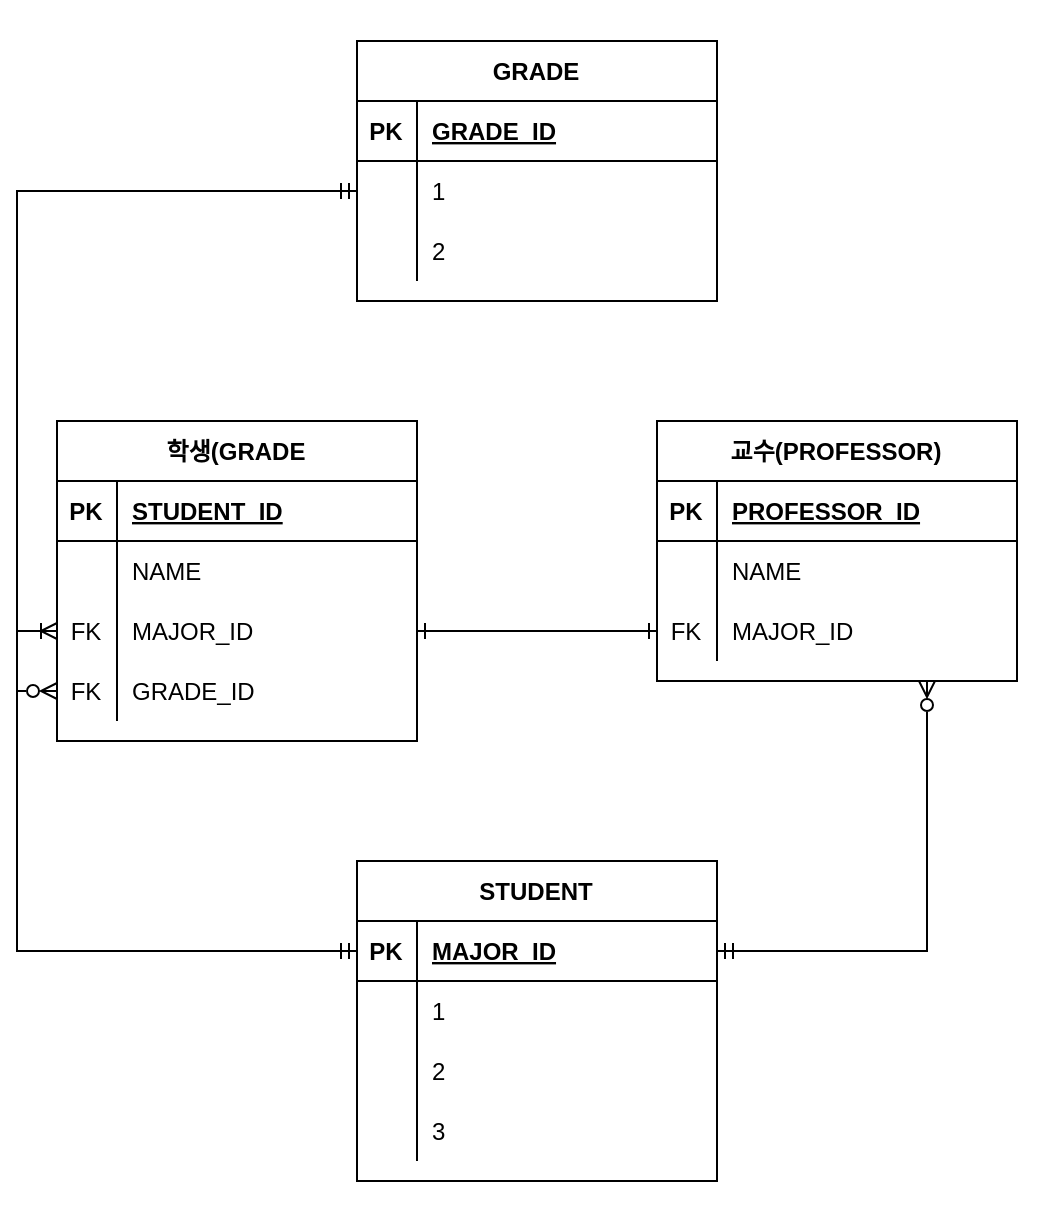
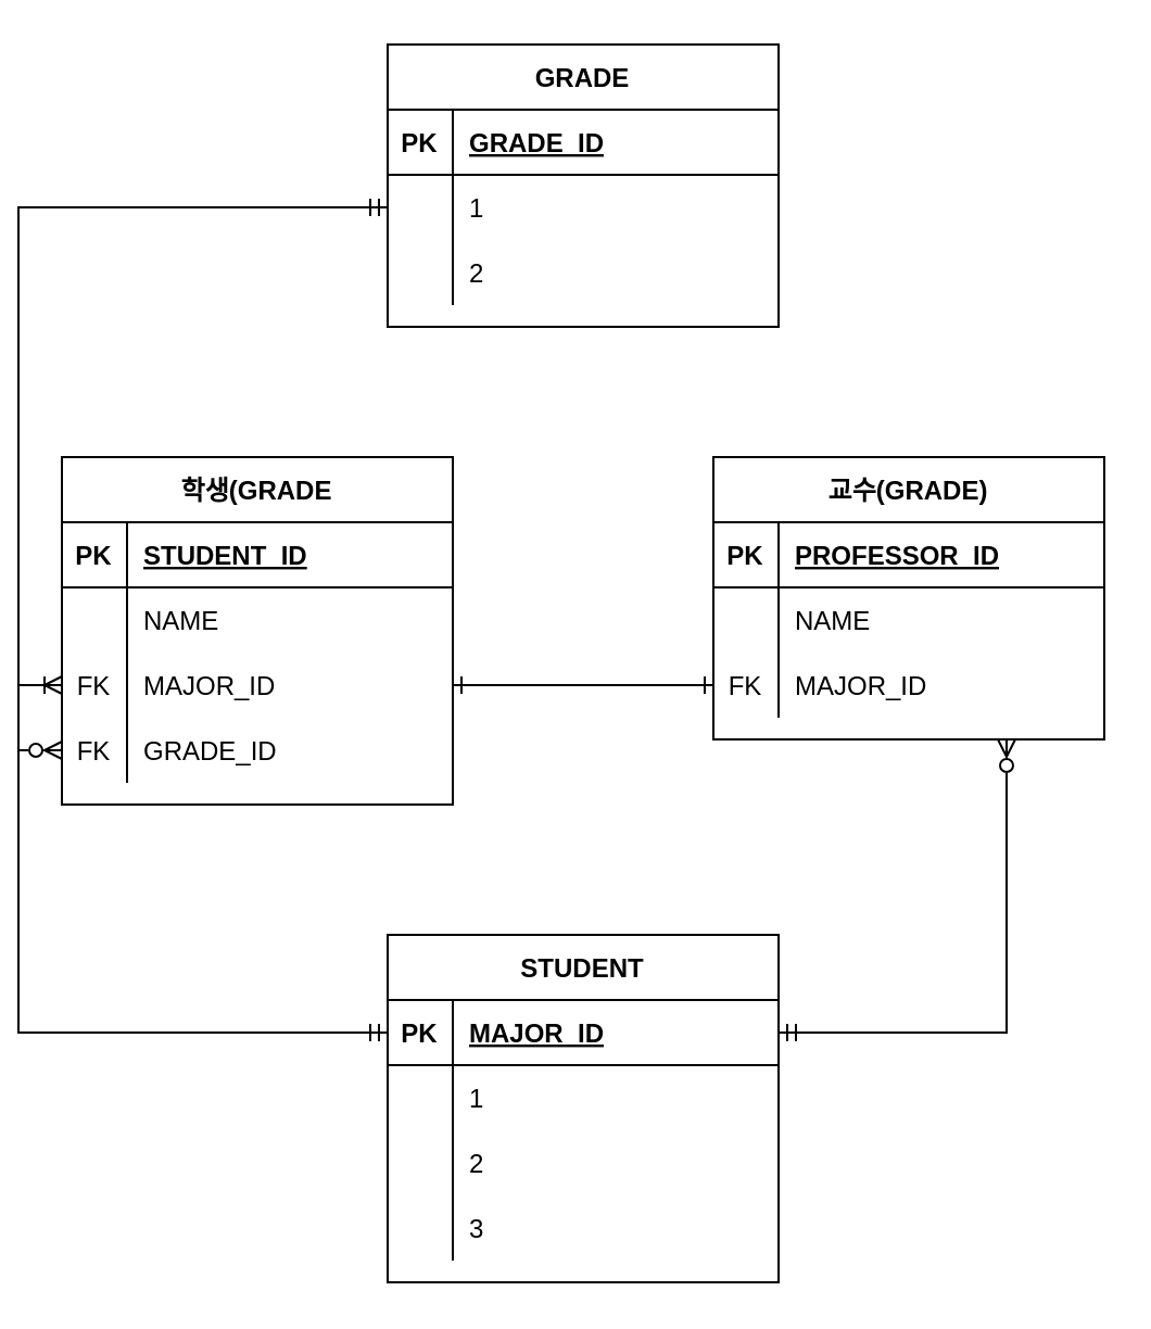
  <mxCell id="0" />
  <mxCell id="1" parent="0" />
  <mxCell id="2" value="학생(GRADE" style="shape=table;startSize=30;container=1;collapsible=1;childLayout=tableLayout;fixedRows=1;rowLines=0;fontStyle=1;align=center;resizeLast=1;" parent="1" vertex="1"><mxGeometry x="20" y="210" width="180" height="160" as="geometry" /></mxCell>
  <mxCell id="3" value="" style="shape=tableRow;horizontal=0;startSize=0;swimlaneHead=0;swimlaneBody=0;fillColor=none;collapsible=0;dropTarget=0;points=[[0,0.5],[1,0.5]];portConstraint=eastwest;top=0;left=0;right=0;bottom=1;" parent="2" vertex="1"><mxGeometry y="30" width="180" height="30" as="geometry" /></mxCell>
  <mxCell id="4" value="PK" style="shape=partialRectangle;connectable=0;fillColor=none;top=0;left=0;bottom=0;right=0;fontStyle=1;overflow=hidden;" parent="3" vertex="1"><mxGeometry width="30" height="30" as="geometry"><mxRectangle width="30" height="30" as="alternateBounds" /></mxGeometry></mxCell>
  <mxCell id="5" value="STUDENT_ID" style="shape=partialRectangle;connectable=0;fillColor=none;top=0;left=0;bottom=0;right=0;align=left;spacingLeft=6;fontStyle=5;overflow=hidden;" parent="3" vertex="1"><mxGeometry x="30" width="150" height="30" as="geometry"><mxRectangle width="150" height="30" as="alternateBounds" /></mxGeometry></mxCell>
  <mxCell id="6" value="" style="shape=tableRow;horizontal=0;startSize=0;swimlaneHead=0;swimlaneBody=0;fillColor=none;collapsible=0;dropTarget=0;points=[[0,0.5],[1,0.5]];portConstraint=eastwest;top=0;left=0;right=0;bottom=0;" parent="2" vertex="1"><mxGeometry y="60" width="180" height="30" as="geometry" /></mxCell>
  <mxCell id="7" value="" style="shape=partialRectangle;connectable=0;fillColor=none;top=0;left=0;bottom=0;right=0;editable=1;overflow=hidden;" parent="6" vertex="1"><mxGeometry width="30" height="30" as="geometry"><mxRectangle width="30" height="30" as="alternateBounds" /></mxGeometry></mxCell>
  <mxCell id="8" value="NAME" style="shape=partialRectangle;connectable=0;fillColor=none;top=0;left=0;bottom=0;right=0;align=left;spacingLeft=6;overflow=hidden;" parent="6" vertex="1"><mxGeometry x="30" width="150" height="30" as="geometry"><mxRectangle width="150" height="30" as="alternateBounds" /></mxGeometry></mxCell>
  <mxCell id="9" value="" style="shape=tableRow;horizontal=0;startSize=0;swimlaneHead=0;swimlaneBody=0;fillColor=none;collapsible=0;dropTarget=0;points=[[0,0.5],[1,0.5]];portConstraint=eastwest;top=0;left=0;right=0;bottom=0;" parent="2" vertex="1"><mxGeometry y="90" width="180" height="30" as="geometry" /></mxCell>
  <mxCell id="10" value="FK" style="shape=partialRectangle;connectable=0;fillColor=none;top=0;left=0;bottom=0;right=0;editable=1;overflow=hidden;" parent="9" vertex="1"><mxGeometry width="30" height="30" as="geometry"><mxRectangle width="30" height="30" as="alternateBounds" /></mxGeometry></mxCell>
  <mxCell id="11" value="MAJOR_ID" style="shape=partialRectangle;connectable=0;fillColor=none;top=0;left=0;bottom=0;right=0;align=left;spacingLeft=6;overflow=hidden;" parent="9" vertex="1"><mxGeometry x="30" width="150" height="30" as="geometry"><mxRectangle width="150" height="30" as="alternateBounds" /></mxGeometry></mxCell>
  <mxCell id="12" value="" style="shape=tableRow;horizontal=0;startSize=0;swimlaneHead=0;swimlaneBody=0;fillColor=none;collapsible=0;dropTarget=0;points=[[0,0.5],[1,0.5]];portConstraint=eastwest;top=0;left=0;right=0;bottom=0;" parent="2" vertex="1"><mxGeometry y="120" width="180" height="30" as="geometry" /></mxCell>
  <mxCell id="13" value="FK" style="shape=partialRectangle;connectable=0;fillColor=none;top=0;left=0;bottom=0;right=0;editable=1;overflow=hidden;" parent="12" vertex="1"><mxGeometry width="30" height="30" as="geometry"><mxRectangle width="30" height="30" as="alternateBounds" /></mxGeometry></mxCell>
  <mxCell id="14" value="GRADE_ID" style="shape=partialRectangle;connectable=0;fillColor=none;top=0;left=0;bottom=0;right=0;align=left;spacingLeft=6;overflow=hidden;" parent="12" vertex="1"><mxGeometry x="30" width="150" height="30" as="geometry"><mxRectangle width="150" height="30" as="alternateBounds" /></mxGeometry></mxCell>
- <mxCell id="15" value="교수(PROFESSOR)" style="shape=table;startSize=30;container=1;collapsible=1;childLayout=tableLayout;fixedRows=1;rowLines=0;fontStyle=1;align=center;resizeLast=1;" parent="1" vertex="1"><mxGeometry x="320" y="210" width="180" height="130" as="geometry" /></mxCell>
+ <mxCell id="15" value="교수(GRADE)" style="shape=table;startSize=30;container=1;collapsible=1;childLayout=tableLayout;fixedRows=1;rowLines=0;fontStyle=1;align=center;resizeLast=1;" parent="1" vertex="1"><mxGeometry x="320" y="210" width="180" height="130" as="geometry" /></mxCell>
  <mxCell id="16" value="" style="shape=tableRow;horizontal=0;startSize=0;swimlaneHead=0;swimlaneBody=0;fillColor=none;collapsible=0;dropTarget=0;points=[[0,0.5],[1,0.5]];portConstraint=eastwest;top=0;left=0;right=0;bottom=1;" parent="15" vertex="1"><mxGeometry y="30" width="180" height="30" as="geometry" /></mxCell>
  <mxCell id="17" value="PK" style="shape=partialRectangle;connectable=0;fillColor=none;top=0;left=0;bottom=0;right=0;fontStyle=1;overflow=hidden;" parent="16" vertex="1"><mxGeometry width="30" height="30" as="geometry"><mxRectangle width="30" height="30" as="alternateBounds" /></mxGeometry></mxCell>
  <mxCell id="18" value="PROFESSOR_ID" style="shape=partialRectangle;connectable=0;fillColor=none;top=0;left=0;bottom=0;right=0;align=left;spacingLeft=6;fontStyle=5;overflow=hidden;" parent="16" vertex="1"><mxGeometry x="30" width="150" height="30" as="geometry"><mxRectangle width="150" height="30" as="alternateBounds" /></mxGeometry></mxCell>
  <mxCell id="19" value="" style="shape=tableRow;horizontal=0;startSize=0;swimlaneHead=0;swimlaneBody=0;fillColor=none;collapsible=0;dropTarget=0;points=[[0,0.5],[1,0.5]];portConstraint=eastwest;top=0;left=0;right=0;bottom=0;" parent="15" vertex="1"><mxGeometry y="60" width="180" height="30" as="geometry" /></mxCell>
  <mxCell id="20" value="" style="shape=partialRectangle;connectable=0;fillColor=none;top=0;left=0;bottom=0;right=0;editable=1;overflow=hidden;" parent="19" vertex="1"><mxGeometry width="30" height="30" as="geometry"><mxRectangle width="30" height="30" as="alternateBounds" /></mxGeometry></mxCell>
  <mxCell id="21" value="NAME" style="shape=partialRectangle;connectable=0;fillColor=none;top=0;left=0;bottom=0;right=0;align=left;spacingLeft=6;overflow=hidden;" parent="19" vertex="1"><mxGeometry x="30" width="150" height="30" as="geometry"><mxRectangle width="150" height="30" as="alternateBounds" /></mxGeometry></mxCell>
  <mxCell id="22" value="" style="shape=tableRow;horizontal=0;startSize=0;swimlaneHead=0;swimlaneBody=0;fillColor=none;collapsible=0;dropTarget=0;points=[[0,0.5],[1,0.5]];portConstraint=eastwest;top=0;left=0;right=0;bottom=0;" parent="15" vertex="1"><mxGeometry y="90" width="180" height="30" as="geometry" /></mxCell>
  <mxCell id="23" value="FK" style="shape=partialRectangle;connectable=0;fillColor=none;top=0;left=0;bottom=0;right=0;editable=1;overflow=hidden;" parent="22" vertex="1"><mxGeometry width="30" height="30" as="geometry"><mxRectangle width="30" height="30" as="alternateBounds" /></mxGeometry></mxCell>
  <mxCell id="24" value="MAJOR_ID" style="shape=partialRectangle;connectable=0;fillColor=none;top=0;left=0;bottom=0;right=0;align=left;spacingLeft=6;overflow=hidden;" parent="22" vertex="1"><mxGeometry x="30" width="150" height="30" as="geometry"><mxRectangle width="150" height="30" as="alternateBounds" /></mxGeometry></mxCell>
  <mxCell id="25" value="STUDENT" style="shape=table;startSize=30;container=1;collapsible=1;childLayout=tableLayout;fixedRows=1;rowLines=0;fontStyle=1;align=center;resizeLast=1;" parent="1" vertex="1"><mxGeometry x="170" y="430" width="180" height="160" as="geometry" /></mxCell>
  <mxCell id="26" value="" style="shape=tableRow;horizontal=0;startSize=0;swimlaneHead=0;swimlaneBody=0;fillColor=none;collapsible=0;dropTarget=0;points=[[0,0.5],[1,0.5]];portConstraint=eastwest;top=0;left=0;right=0;bottom=1;" parent="25" vertex="1"><mxGeometry y="30" width="180" height="30" as="geometry" /></mxCell>
  <mxCell id="27" value="PK" style="shape=partialRectangle;connectable=0;fillColor=none;top=0;left=0;bottom=0;right=0;fontStyle=1;overflow=hidden;" parent="26" vertex="1"><mxGeometry width="30" height="30" as="geometry"><mxRectangle width="30" height="30" as="alternateBounds" /></mxGeometry></mxCell>
  <mxCell id="28" value="MAJOR_ID" style="shape=partialRectangle;connectable=0;fillColor=none;top=0;left=0;bottom=0;right=0;align=left;spacingLeft=6;fontStyle=5;overflow=hidden;" parent="26" vertex="1"><mxGeometry x="30" width="150" height="30" as="geometry"><mxRectangle width="150" height="30" as="alternateBounds" /></mxGeometry></mxCell>
  <mxCell id="29" value="" style="shape=tableRow;horizontal=0;startSize=0;swimlaneHead=0;swimlaneBody=0;fillColor=none;collapsible=0;dropTarget=0;points=[[0,0.5],[1,0.5]];portConstraint=eastwest;top=0;left=0;right=0;bottom=0;" parent="25" vertex="1"><mxGeometry y="60" width="180" height="30" as="geometry" /></mxCell>
  <mxCell id="30" value="" style="shape=partialRectangle;connectable=0;fillColor=none;top=0;left=0;bottom=0;right=0;editable=1;overflow=hidden;" parent="29" vertex="1"><mxGeometry width="30" height="30" as="geometry"><mxRectangle width="30" height="30" as="alternateBounds" /></mxGeometry></mxCell>
  <mxCell id="31" value="1" style="shape=partialRectangle;connectable=0;fillColor=none;top=0;left=0;bottom=0;right=0;align=left;spacingLeft=6;overflow=hidden;" parent="29" vertex="1"><mxGeometry x="30" width="150" height="30" as="geometry"><mxRectangle width="150" height="30" as="alternateBounds" /></mxGeometry></mxCell>
  <mxCell id="32" value="" style="shape=tableRow;horizontal=0;startSize=0;swimlaneHead=0;swimlaneBody=0;fillColor=none;collapsible=0;dropTarget=0;points=[[0,0.5],[1,0.5]];portConstraint=eastwest;top=0;left=0;right=0;bottom=0;" parent="25" vertex="1"><mxGeometry y="90" width="180" height="30" as="geometry" /></mxCell>
  <mxCell id="33" value="" style="shape=partialRectangle;connectable=0;fillColor=none;top=0;left=0;bottom=0;right=0;editable=1;overflow=hidden;" parent="32" vertex="1"><mxGeometry width="30" height="30" as="geometry"><mxRectangle width="30" height="30" as="alternateBounds" /></mxGeometry></mxCell>
  <mxCell id="34" value="2" style="shape=partialRectangle;connectable=0;fillColor=none;top=0;left=0;bottom=0;right=0;align=left;spacingLeft=6;overflow=hidden;" parent="32" vertex="1"><mxGeometry x="30" width="150" height="30" as="geometry"><mxRectangle width="150" height="30" as="alternateBounds" /></mxGeometry></mxCell>
  <mxCell id="35" value="" style="shape=tableRow;horizontal=0;startSize=0;swimlaneHead=0;swimlaneBody=0;fillColor=none;collapsible=0;dropTarget=0;points=[[0,0.5],[1,0.5]];portConstraint=eastwest;top=0;left=0;right=0;bottom=0;" parent="25" vertex="1"><mxGeometry y="120" width="180" height="30" as="geometry" /></mxCell>
  <mxCell id="36" value="" style="shape=partialRectangle;connectable=0;fillColor=none;top=0;left=0;bottom=0;right=0;editable=1;overflow=hidden;" parent="35" vertex="1"><mxGeometry width="30" height="30" as="geometry"><mxRectangle width="30" height="30" as="alternateBounds" /></mxGeometry></mxCell>
  <mxCell id="37" value="3" style="shape=partialRectangle;connectable=0;fillColor=none;top=0;left=0;bottom=0;right=0;align=left;spacingLeft=6;overflow=hidden;" parent="35" vertex="1"><mxGeometry x="30" width="150" height="30" as="geometry"><mxRectangle width="150" height="30" as="alternateBounds" /></mxGeometry></mxCell>
  <mxCell id="38" value="GRADE" style="shape=table;startSize=30;container=1;collapsible=1;childLayout=tableLayout;fixedRows=1;rowLines=0;fontStyle=1;align=center;resizeLast=1;" parent="1" vertex="1"><mxGeometry x="170" y="20" width="180" height="130" as="geometry" /></mxCell>
  <mxCell id="39" value="" style="shape=tableRow;horizontal=0;startSize=0;swimlaneHead=0;swimlaneBody=0;fillColor=none;collapsible=0;dropTarget=0;points=[[0,0.5],[1,0.5]];portConstraint=eastwest;top=0;left=0;right=0;bottom=1;" parent="38" vertex="1"><mxGeometry y="30" width="180" height="30" as="geometry" /></mxCell>
  <mxCell id="40" value="PK" style="shape=partialRectangle;connectable=0;fillColor=none;top=0;left=0;bottom=0;right=0;fontStyle=1;overflow=hidden;" parent="39" vertex="1"><mxGeometry width="30" height="30" as="geometry"><mxRectangle width="30" height="30" as="alternateBounds" /></mxGeometry></mxCell>
  <mxCell id="41" value="GRADE_ID" style="shape=partialRectangle;connectable=0;fillColor=none;top=0;left=0;bottom=0;right=0;align=left;spacingLeft=6;fontStyle=5;overflow=hidden;" parent="39" vertex="1"><mxGeometry x="30" width="150" height="30" as="geometry"><mxRectangle width="150" height="30" as="alternateBounds" /></mxGeometry></mxCell>
  <mxCell id="42" value="" style="shape=tableRow;horizontal=0;startSize=0;swimlaneHead=0;swimlaneBody=0;fillColor=none;collapsible=0;dropTarget=0;points=[[0,0.5],[1,0.5]];portConstraint=eastwest;top=0;left=0;right=0;bottom=0;" parent="38" vertex="1"><mxGeometry y="60" width="180" height="30" as="geometry" /></mxCell>
  <mxCell id="43" value="" style="shape=partialRectangle;connectable=0;fillColor=none;top=0;left=0;bottom=0;right=0;editable=1;overflow=hidden;" parent="42" vertex="1"><mxGeometry width="30" height="30" as="geometry"><mxRectangle width="30" height="30" as="alternateBounds" /></mxGeometry></mxCell>
  <mxCell id="44" value="1" style="shape=partialRectangle;connectable=0;fillColor=none;top=0;left=0;bottom=0;right=0;align=left;spacingLeft=6;overflow=hidden;" parent="42" vertex="1"><mxGeometry x="30" width="150" height="30" as="geometry"><mxRectangle width="150" height="30" as="alternateBounds" /></mxGeometry></mxCell>
  <mxCell id="45" value="" style="shape=tableRow;horizontal=0;startSize=0;swimlaneHead=0;swimlaneBody=0;fillColor=none;collapsible=0;dropTarget=0;points=[[0,0.5],[1,0.5]];portConstraint=eastwest;top=0;left=0;right=0;bottom=0;" parent="38" vertex="1"><mxGeometry y="90" width="180" height="30" as="geometry" /></mxCell>
  <mxCell id="46" value="" style="shape=partialRectangle;connectable=0;fillColor=none;top=0;left=0;bottom=0;right=0;editable=1;overflow=hidden;" parent="45" vertex="1"><mxGeometry width="30" height="30" as="geometry"><mxRectangle width="30" height="30" as="alternateBounds" /></mxGeometry></mxCell>
  <mxCell id="47" value="2" style="shape=partialRectangle;connectable=0;fillColor=none;top=0;left=0;bottom=0;right=0;align=left;spacingLeft=6;overflow=hidden;" parent="45" vertex="1"><mxGeometry x="30" width="150" height="30" as="geometry"><mxRectangle width="150" height="30" as="alternateBounds" /></mxGeometry></mxCell>
  <mxCell id="48" style="edgeStyle=none;rounded=0;orthogonalLoop=1;jettySize=auto;html=1;startArrow=ERone;startFill=0;endArrow=ERone;endFill=0;" parent="1" source="22" target="9" edge="1"><mxGeometry relative="1" as="geometry" /></mxCell>
  <mxCell id="49" style="edgeStyle=orthogonalEdgeStyle;rounded=0;orthogonalLoop=1;jettySize=auto;html=1;entryX=0;entryY=0.5;entryDx=0;entryDy=0;startArrow=ERmandOne;startFill=0;endArrow=ERoneToMany;endFill=0;" edge="1" parent="1" source="26" target="9"><mxGeometry relative="1" as="geometry" /></mxCell>
  <mxCell id="50" style="edgeStyle=orthogonalEdgeStyle;rounded=0;orthogonalLoop=1;jettySize=auto;html=1;entryX=0.75;entryY=1;entryDx=0;entryDy=0;startArrow=ERmandOne;startFill=0;endArrow=ERzeroToMany;endFill=0;" edge="1" parent="1" source="26" target="15"><mxGeometry relative="1" as="geometry" /></mxCell>
  <mxCell id="51" style="edgeStyle=orthogonalEdgeStyle;rounded=0;orthogonalLoop=1;jettySize=auto;html=1;entryX=0;entryY=0.5;entryDx=0;entryDy=0;startArrow=ERmandOne;startFill=0;endArrow=ERzeroToMany;endFill=0;" edge="1" parent="1" source="42" target="12"><mxGeometry relative="1" as="geometry" /></mxCell>
